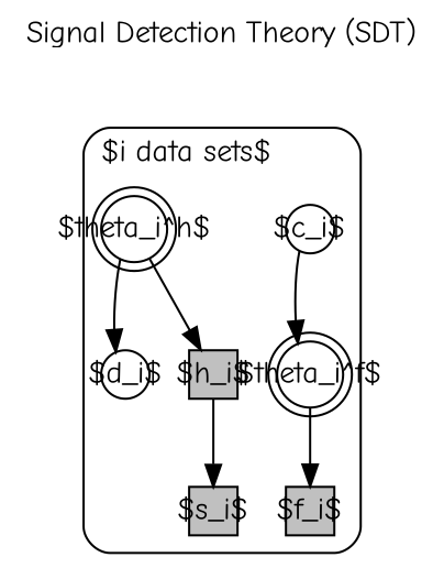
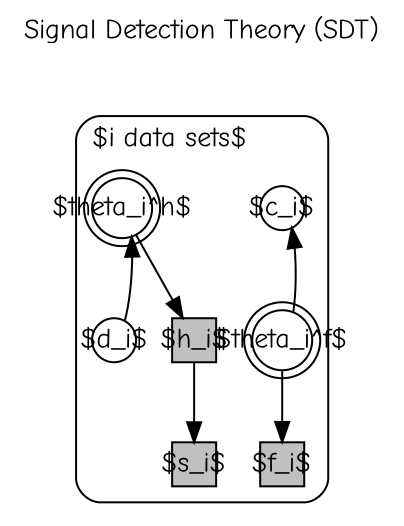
  digraph {
    compound=true
    fontname="Comic Neue"
    label="Signal Detection Theory (SDT)"
    labelloc=t
    newrank=true
    rankdir=TB
    node [fixedsize=true fontname="Comic Neue" lblstyle="font=\small" margin=0 shape=circle]
    edge [fontname="Comic Neue"]
    n1 [height=0.3 label="$c_i$" width=0.3]
    n2 [height=0.3 label="$theta_i^h$" peripheries=2 width=0.3]
    n3 [height=0.3 label="$theta_i^f$" peripheries=2 width=0.3]
    n4 [height=0.3 label="$d_i$" width=0.3]
    n5 [fillcolor=gray height=0.3 label="$f_i$" shape=square style=filled width=0.3]
    n6 [fillcolor=gray height=0.3 label="$h_i$" shape=square style=filled width=0.3]
    n7 [fillcolor=gray height=0.3 label="$s_i$" shape=square style=filled width=0.3]
    subgraph cluster_1 {
      label="$i data sets$"
      labeljust=l
      lblstyle="font=\small"
      style=rounded
      n1
      n2
      n3
      n4
      n5
      n6
      n7
    }
-   n1 -> n3
+   n3 -> n1
    n2 -> n6
    n3 -> n5
-   n2 -> n4
+   n4 -> n2
    n6 -> n7
  }
